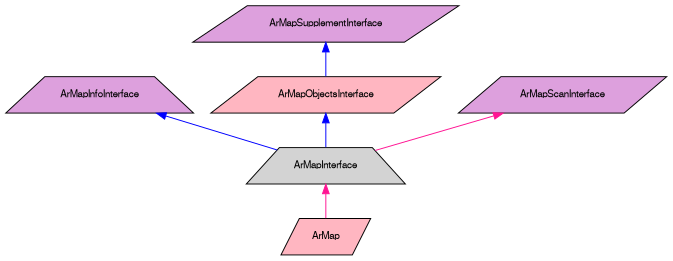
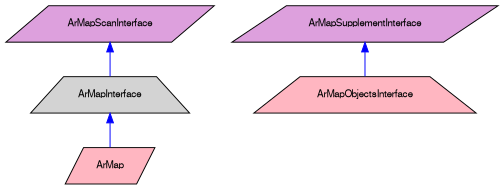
  digraph {
    rankdir=TB
    node [color=black fillcolor=plum fontname=FreeSans fontsize=10 shape=parallelogram style=filled]
    edge [color=blue dir=back fontname=FreeSans fontsize=10 labelfontname=FreeSans labelfontsize=10 style=solid]
    n1 [fillcolor=lightpink fontcolor=black height=0.2 label=ArMap width=0.4]
    n2 [fillcolor=lightgrey height=0.2 label=ArMapInterface shape=trapezium width=0.4]
-   n3 [height=0.2 label=ArMapInfoInterface shape=trapezium width=0.4]
-   n4 [fillcolor=lightpink height=0.2 label=ArMapObjectsInterface width=0.4]
+   n4 [fillcolor=lightpink height=0.2 label=ArMapObjectsInterface shape=trapezium width=0.4]
    n5 [height=0.2 label=ArMapScanInterface width=0.4]
    n6 [height=0.2 label=ArMapSupplementInterface width=0.4]
-   n2 -> n1 [color=deeppink]
-   n3 -> n2
-   n4 -> n2
-   n5 -> n2 [color=deeppink]
+   n2 -> n1
+   n5 -> n2
    n6 -> n4
  }
